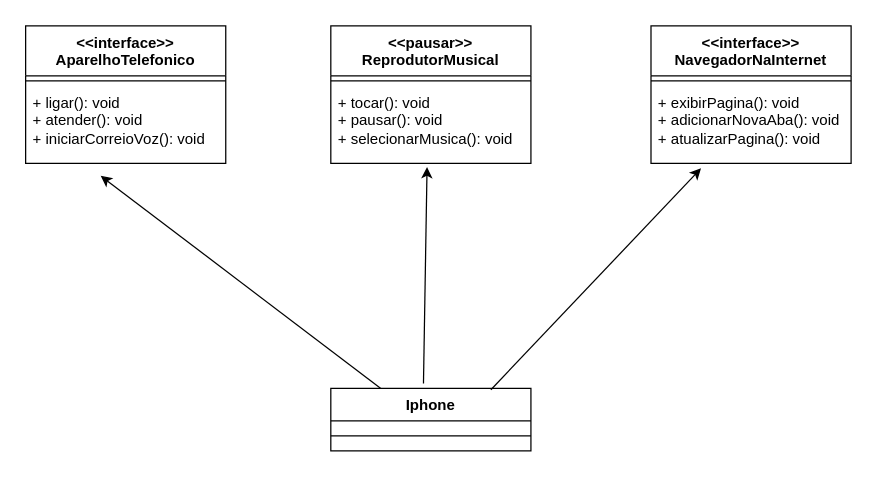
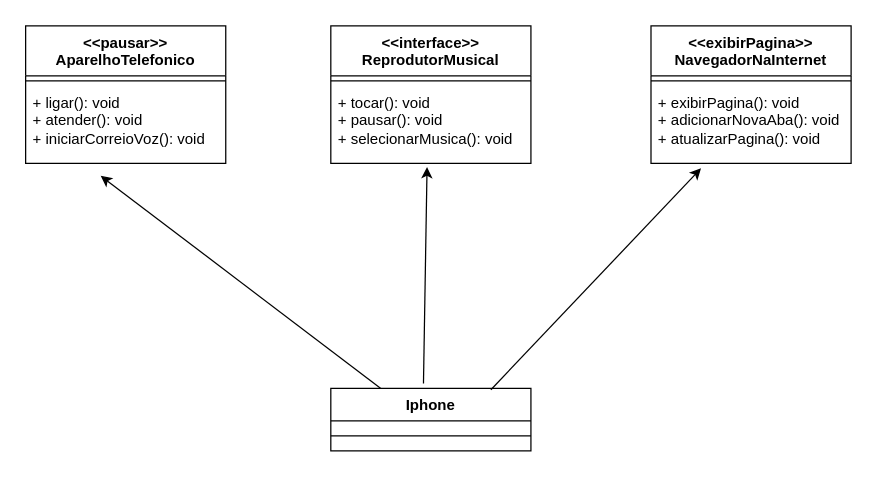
  <mxCell id="0" />
  <mxCell id="1" parent="0" />
- <mxCell id="2" value="&amp;lt;&amp;lt;interface&amp;gt;&amp;gt;&lt;br&gt;AparelhoTelefonico" style="swimlane;fontStyle=1;align=center;verticalAlign=top;childLayout=stackLayout;horizontal=1;startSize=40;horizontalStack=0;resizeParent=1;resizeParentMax=0;resizeLast=0;collapsible=1;marginBottom=0;whiteSpace=wrap;html=1;" vertex="1" parent="1"><mxGeometry x="20" y="20" width="160" height="110" as="geometry" /></mxCell>
+ <mxCell id="2" value="&amp;lt;&amp;lt;pausar&amp;gt;&amp;gt;&lt;br&gt;AparelhoTelefonico" style="swimlane;fontStyle=1;align=center;verticalAlign=top;childLayout=stackLayout;horizontal=1;startSize=40;horizontalStack=0;resizeParent=1;resizeParentMax=0;resizeLast=0;collapsible=1;marginBottom=0;whiteSpace=wrap;html=1;" vertex="1" parent="1"><mxGeometry x="20" y="20" width="160" height="110" as="geometry" /></mxCell>
  <mxCell id="3" value="" style="line;strokeWidth=1;fillColor=none;align=left;verticalAlign=middle;spacingTop=-1;spacingLeft=3;spacingRight=3;rotatable=0;labelPosition=right;points=[];portConstraint=eastwest;strokeColor=inherit;" vertex="1" parent="2"><mxGeometry y="40" width="160" height="8" as="geometry" /></mxCell>
  <mxCell id="4" value="+ ligar(): void&lt;br&gt;+ atender(): void&lt;br&gt;+ iniciarCorreioVoz(): void" style="text;strokeColor=none;fillColor=none;align=left;verticalAlign=top;spacingLeft=4;spacingRight=4;overflow=hidden;rotatable=0;points=[[0,0.5],[1,0.5]];portConstraint=eastwest;whiteSpace=wrap;html=1;" vertex="1" parent="2"><mxGeometry y="48" width="160" height="62" as="geometry" /></mxCell>
- <mxCell id="5" value="&amp;lt;&amp;lt;pausar&amp;gt;&amp;gt;&lt;br&gt;ReprodutorMusical" style="swimlane;fontStyle=1;align=center;verticalAlign=top;childLayout=stackLayout;horizontal=1;startSize=40;horizontalStack=0;resizeParent=1;resizeParentMax=0;resizeLast=0;collapsible=1;marginBottom=0;whiteSpace=wrap;html=1;" vertex="1" parent="1"><mxGeometry x="264" y="20" width="160" height="110" as="geometry" /></mxCell>
+ <mxCell id="5" value="&amp;lt;&amp;lt;interface&amp;gt;&amp;gt;&lt;br&gt;ReprodutorMusical" style="swimlane;fontStyle=1;align=center;verticalAlign=top;childLayout=stackLayout;horizontal=1;startSize=40;horizontalStack=0;resizeParent=1;resizeParentMax=0;resizeLast=0;collapsible=1;marginBottom=0;whiteSpace=wrap;html=1;" vertex="1" parent="1"><mxGeometry x="264" y="20" width="160" height="110" as="geometry" /></mxCell>
  <mxCell id="6" value="" style="line;strokeWidth=1;fillColor=none;align=left;verticalAlign=middle;spacingTop=-1;spacingLeft=3;spacingRight=3;rotatable=0;labelPosition=right;points=[];portConstraint=eastwest;strokeColor=inherit;" vertex="1" parent="5"><mxGeometry y="40" width="160" height="8" as="geometry" /></mxCell>
  <mxCell id="7" value="+ tocar(): void&lt;br&gt;+ pausar(): void&lt;br&gt;+ selecionarMusica(): void" style="text;strokeColor=none;fillColor=none;align=left;verticalAlign=top;spacingLeft=4;spacingRight=4;overflow=hidden;rotatable=0;points=[[0,0.5],[1,0.5]];portConstraint=eastwest;whiteSpace=wrap;html=1;" vertex="1" parent="5"><mxGeometry y="48" width="160" height="62" as="geometry" /></mxCell>
- <mxCell id="8" value="&amp;lt;&amp;lt;interface&amp;gt;&amp;gt;&lt;br&gt;NavegadorNaInternet&lt;br&gt;" style="swimlane;fontStyle=1;align=center;verticalAlign=top;childLayout=stackLayout;horizontal=1;startSize=40;horizontalStack=0;resizeParent=1;resizeParentMax=0;resizeLast=0;collapsible=1;marginBottom=0;whiteSpace=wrap;html=1;" vertex="1" parent="1"><mxGeometry x="520" y="20" width="160" height="110" as="geometry" /></mxCell>
+ <mxCell id="8" value="&amp;lt;&amp;lt;exibirPagina&amp;gt;&amp;gt;&lt;br&gt;NavegadorNaInternet&lt;br&gt;" style="swimlane;fontStyle=1;align=center;verticalAlign=top;childLayout=stackLayout;horizontal=1;startSize=40;horizontalStack=0;resizeParent=1;resizeParentMax=0;resizeLast=0;collapsible=1;marginBottom=0;whiteSpace=wrap;html=1;" vertex="1" parent="1"><mxGeometry x="520" y="20" width="160" height="110" as="geometry" /></mxCell>
  <mxCell id="9" value="" style="line;strokeWidth=1;fillColor=none;align=left;verticalAlign=middle;spacingTop=-1;spacingLeft=3;spacingRight=3;rotatable=0;labelPosition=right;points=[];portConstraint=eastwest;strokeColor=inherit;" vertex="1" parent="8"><mxGeometry y="40" width="160" height="8" as="geometry" /></mxCell>
  <mxCell id="10" value="+ exibirPagina(): void&lt;br&gt;+ adicionarNovaAba(): void&lt;br&gt;+ atualizarPagina(): void" style="text;strokeColor=none;fillColor=none;align=left;verticalAlign=top;spacingLeft=4;spacingRight=4;overflow=hidden;rotatable=0;points=[[0,0.5],[1,0.5]];portConstraint=eastwest;whiteSpace=wrap;html=1;" vertex="1" parent="8"><mxGeometry y="48" width="160" height="62" as="geometry" /></mxCell>
  <mxCell id="11" value="Iphone" style="swimlane;fontStyle=1;align=center;verticalAlign=top;childLayout=stackLayout;horizontal=1;startSize=26;horizontalStack=0;resizeParent=1;resizeParentMax=0;resizeLast=0;collapsible=1;marginBottom=0;whiteSpace=wrap;html=1;" vertex="1" parent="1"><mxGeometry x="264" y="310" width="160" height="50" as="geometry" /></mxCell>
  <mxCell id="12" value="" style="line;strokeWidth=1;fillColor=none;align=left;verticalAlign=middle;spacingTop=-1;spacingLeft=3;spacingRight=3;rotatable=0;labelPosition=right;points=[];portConstraint=eastwest;strokeColor=inherit;" vertex="1" parent="11"><mxGeometry y="26" width="160" height="24" as="geometry" /></mxCell>
  <mxCell id="13" value="" style="endArrow=classic;html=1;rounded=0;entryX=0.25;entryY=1.065;entryDx=0;entryDy=0;entryPerimeter=0;exitX=0.8;exitY=0.02;exitDx=0;exitDy=0;exitPerimeter=0;" edge="1" parent="1" source="11" target="10"><mxGeometry width="50" height="50" relative="1" as="geometry"><mxPoint x="340" y="275" as="sourcePoint" /><mxPoint x="390" y="225" as="targetPoint" /></mxGeometry></mxCell>
  <mxCell id="14" value="" style="endArrow=classic;html=1;rounded=0;exitX=0.463;exitY=-0.08;exitDx=0;exitDy=0;exitPerimeter=0;entryX=0.481;entryY=1.048;entryDx=0;entryDy=0;entryPerimeter=0;" edge="1" parent="1" source="11" target="7"><mxGeometry width="50" height="50" relative="1" as="geometry"><mxPoint x="350" y="285" as="sourcePoint" /><mxPoint x="360" y="140" as="targetPoint" /><Array as="points" /></mxGeometry></mxCell>
  <mxCell id="15" value="" style="endArrow=classic;html=1;rounded=0;entryX=0.375;entryY=1.161;entryDx=0;entryDy=0;entryPerimeter=0;exitX=0.25;exitY=0;exitDx=0;exitDy=0;" edge="1" parent="1" source="11" target="4"><mxGeometry width="50" height="50" relative="1" as="geometry"><mxPoint x="360" y="295" as="sourcePoint" /><mxPoint x="580" y="154" as="targetPoint" /></mxGeometry></mxCell>
